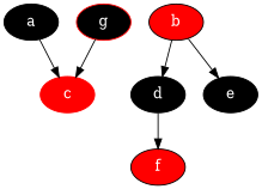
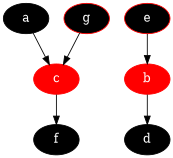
  digraph {
    node [color=black fillcolor=black fontcolor=white style=filled]
    c [color=red fillcolor=red]
    a
-   b [fillcolor=red]
+   b [color=red fillcolor=red]
    d
-   e
-   f [fillcolor=red]
+   e [color=red]
+   f
    g [color=red]
-   d -> f
+   c -> f
    a -> c
    b -> d
-   b -> e
+   e -> b
    g -> c
  }
